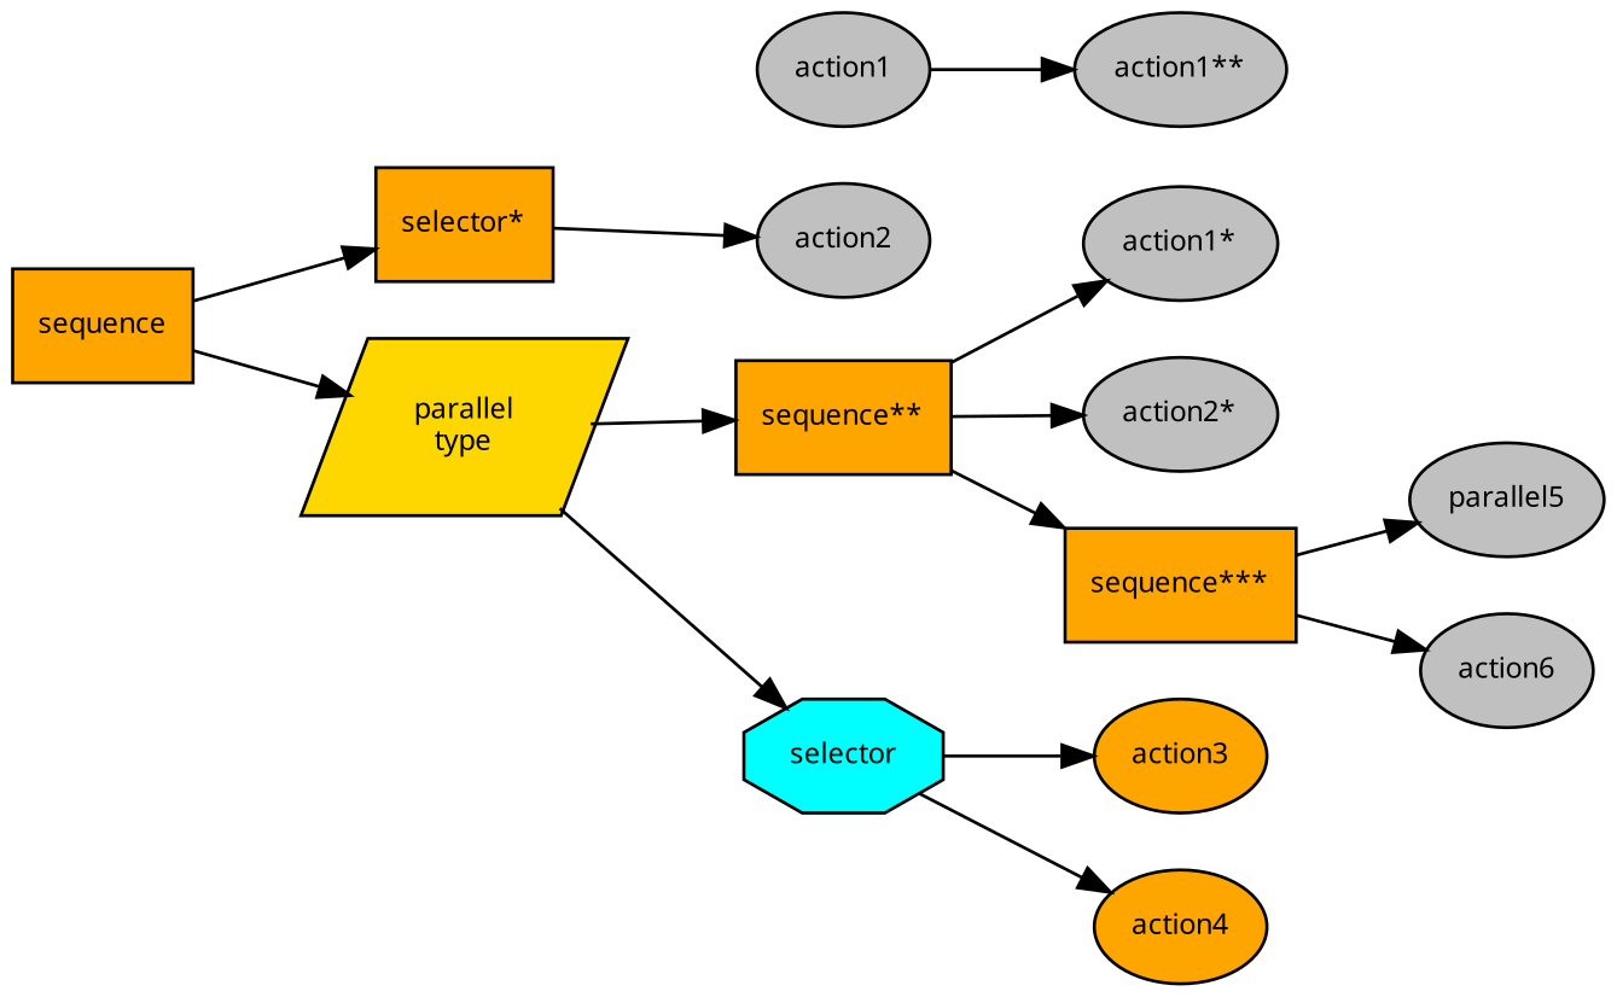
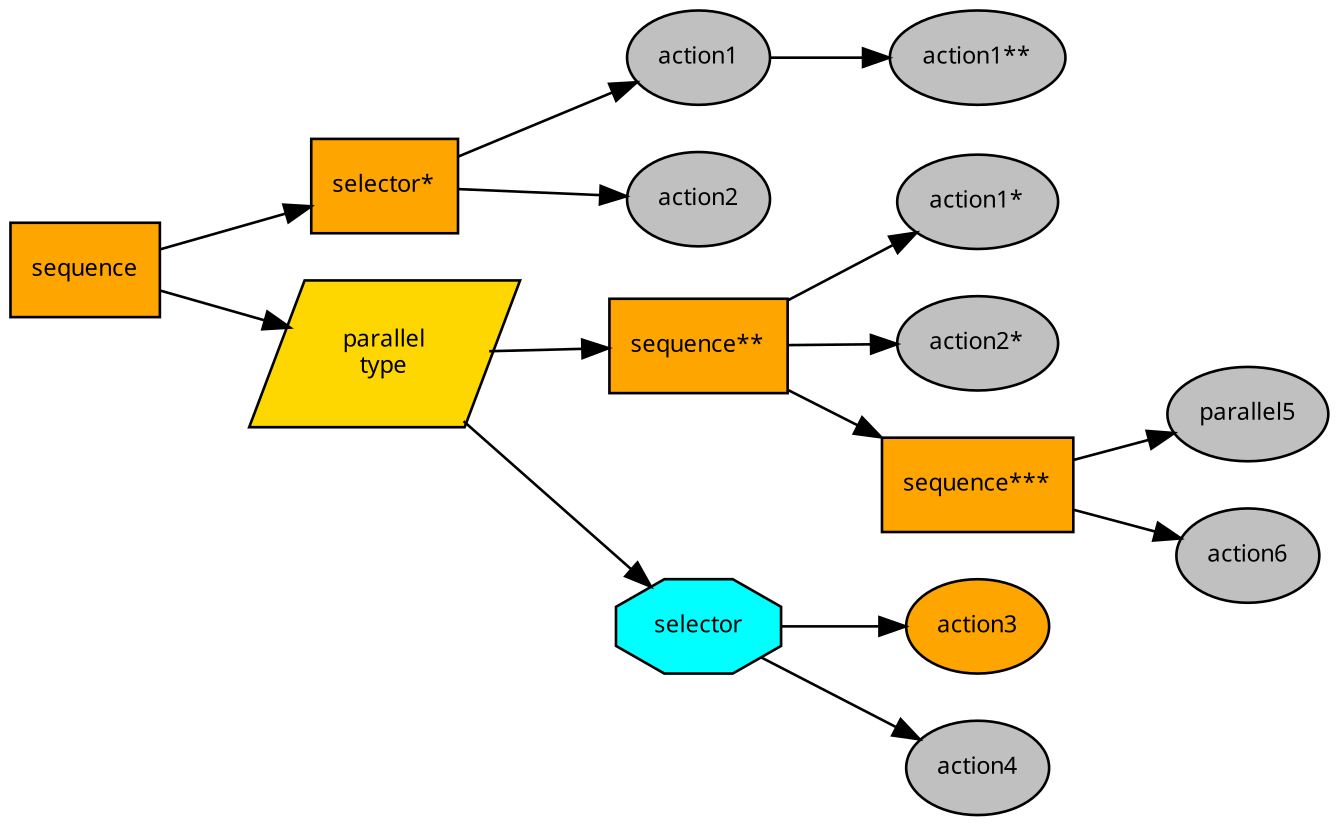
  digraph {
    fontname="Noto Sans"
    ordering=out
    rankdir=LR
    node [fillcolor=gray fontcolor=black fontname="Noto Sans" fontsize=9 shape=ellipse style=filled]
    edge [fontname="Noto Sans"]
    n1 [fillcolor=orange label=sequence shape=box]
    n2 [fillcolor=orange label="selector*" shape=box]
    n3 [fillcolor=gold label="parallel\ntype" shape=parallelogram]
    n4 [label=action1]
    n5 [label=action2]
    n6 [fillcolor=orange label="sequence**" shape=box]
    n7 [fillcolor=cyan label=selector shape=octagon]
    n8 [label="action1**"]
    n9 [label="action1*"]
    n10 [label="action2*"]
    n11 [fillcolor=orange label="sequence***" shape=box]
    n12 [fillcolor=orange label=action3]
-   n13 [fillcolor=orange label=action4]
+   n13 [label=action4]
    n14 [label=parallel5]
    n15 [label=action6]
    n1 -> n2
    n1 -> n3
+   n2 -> n4
    n2 -> n5
    n3 -> n6
    n3 -> n7
    n4 -> n8
    n6 -> n9
    n6 -> n10
    n6 -> n11
    n7 -> n12
    n7 -> n13
    n11 -> n14
    n11 -> n15
  }
